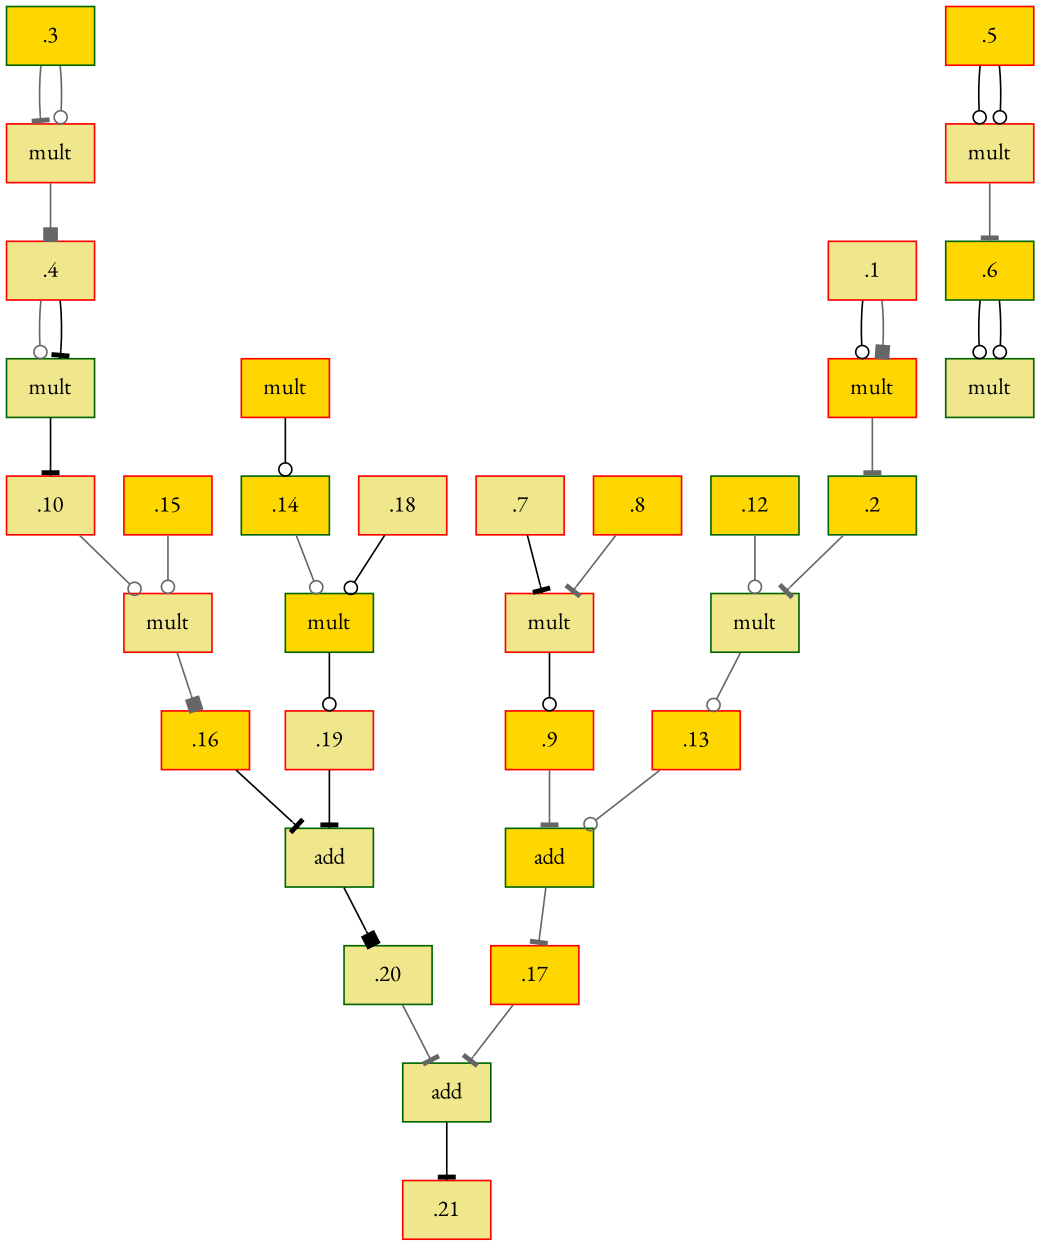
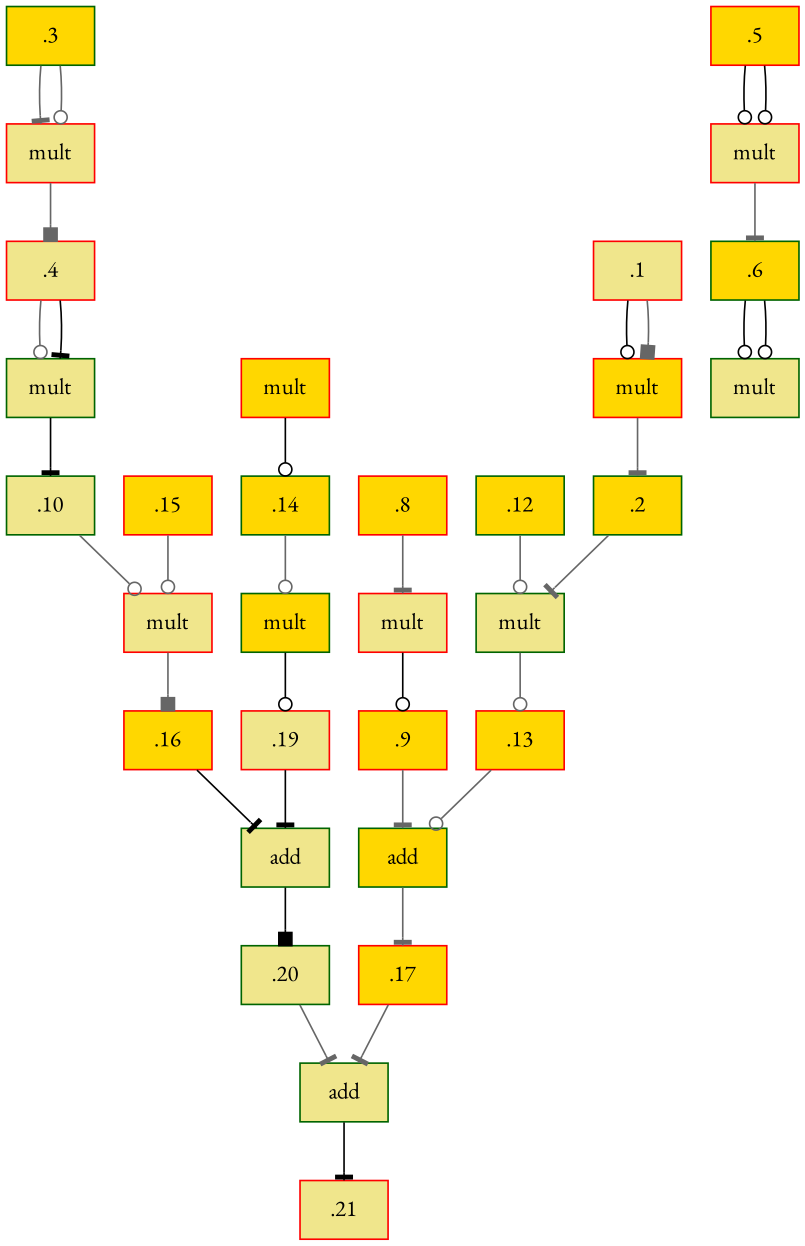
  digraph {
    fontname="EB Garamond"
    node [color=red fillcolor=khaki fontname="EB Garamond" shape=box style=filled]
    edge [arrowhead=odot color=gray40 fontname="EB Garamond"]
    n1 [fillcolor=gold label=mult]
    .2 [color=darkgreen fillcolor=gold]
    n3 [color=darkgreen label=mult]
    .1
    .13 [fillcolor=gold]
    n6 [label=mult]
    .4
    n8 [color=darkgreen label=mult]
    .3 [color=darkgreen fillcolor=gold]
-   .10
+   .10 [color=darkgreen]
    n11 [label=mult]
    .6 [color=darkgreen fillcolor=gold]
    n13 [color=darkgreen label=mult]
    .5 [fillcolor=gold]
    n15 [label=mult]
    .9 [fillcolor=gold]
    n17 [color=darkgreen fillcolor=gold label=add]
-   .7
    .8 [fillcolor=gold]
    .17 [fillcolor=gold]
    n21 [label=mult]
    .16 [fillcolor=gold]
    n23 [fillcolor=gold label=mult]
    .14 [color=darkgreen fillcolor=gold]
    .12 [color=darkgreen fillcolor=gold]
    n26 [color=darkgreen fillcolor=gold label=mult]
    .19
    n28 [color=darkgreen label=add]
    .15 [fillcolor=gold]
    .20 [color=darkgreen]
    n31 [color=darkgreen label=add]
    .21
-   .18
    n1 -> .2 [arrowhead=tee]
    .2 -> n3 [arrowhead=tee]
    n3 -> .13
    .1 -> n1 [color=black]
    .1 -> n1 [arrowhead=box]
    .13 -> n17
    n6 -> .4 [arrowhead=box]
    .4 -> n8
    .4 -> n8 [arrowhead=tee color=black]
    n8 -> .10 [arrowhead=tee color=black]
    .3 -> n6 [arrowhead=tee]
    .3 -> n6
    .10 -> n21
    n11 -> .6 [arrowhead=tee]
    .6 -> n13 [color=black]
    .6 -> n13 [color=black]
    .5 -> n11 [color=black]
    .5 -> n11 [color=black]
    n15 -> .9 [color=black]
    .9 -> n17 [arrowhead=tee]
    n17 -> .17 [arrowhead=tee]
-   .7 -> n15 [arrowhead=tee color=black]
    .8 -> n15 [arrowhead=tee]
    .17 -> n31 [arrowhead=tee]
    n21 -> .16 [arrowhead=box]
    .16 -> n28 [arrowhead=tee color=black]
    n23 -> .14 [color=black]
    .14 -> n26
    .12 -> n3
    n26 -> .19 [color=black]
    .19 -> n28 [arrowhead=tee color=black]
    n28 -> .20 [arrowhead=box color=black]
    .15 -> n21
    .20 -> n31 [arrowhead=tee]
    n31 -> .21 [arrowhead=tee color=black]
-   .18 -> n26 [color=black]
  }
